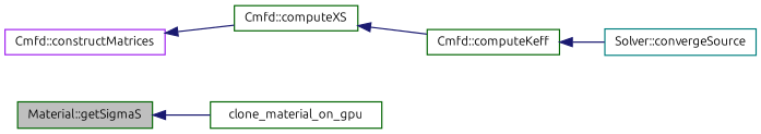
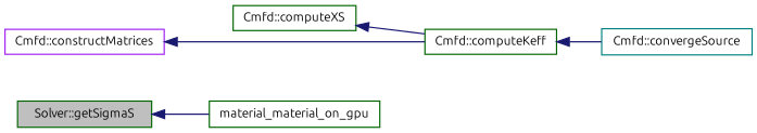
  digraph {
    fontname=Ubuntu
    rankdir=LR
    node [color=darkgreen fillcolor=white fontname=Ubuntu fontsize=10 shape=record style=filled]
    edge [color=midnightblue dir=back fontname=Ubuntu fontsize=10 labelfontname=Helvetica labelfontsize=10 style=solid]
-   n1 [fillcolor=grey75 fontcolor=black height=0.2 label="Material::getSigmaS" width=0.4]
-   n2 [height=0.2 label=clone_material_on_gpu width=0.4]
+   n1 [fillcolor=grey75 fontcolor=black height=0.2 label="Solver::getSigmaS" width=0.4]
+   n2 [height=0.2 label=material_material_on_gpu width=0.4]
    n3 [height=0.2 label="Cmfd::computeXS" width=0.4]
    n4 [height=0.2 label="Cmfd::computeKeff" width=0.4]
    n5 [color=purple height=0.2 label="Cmfd::constructMatrices" width=0.4]
-   n6 [color=teal height=0.2 label="Solver::convergeSource" width=0.4]
+   n6 [color=teal height=0.2 label="Cmfd::convergeSource" width=0.4]
    n1 -> n2
    n3 -> n4
    n4 -> n6
-   n5 -> n3
+   n5 -> n4
  }
